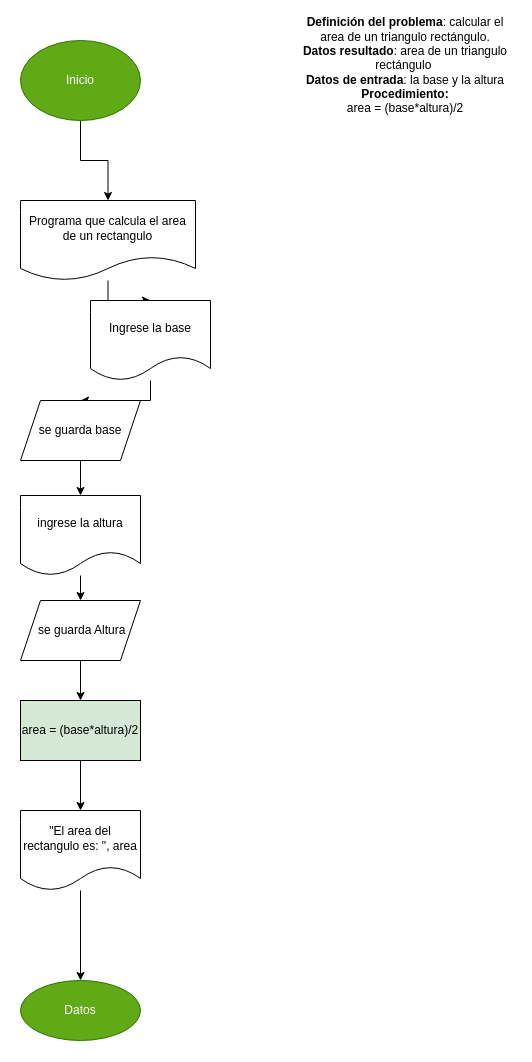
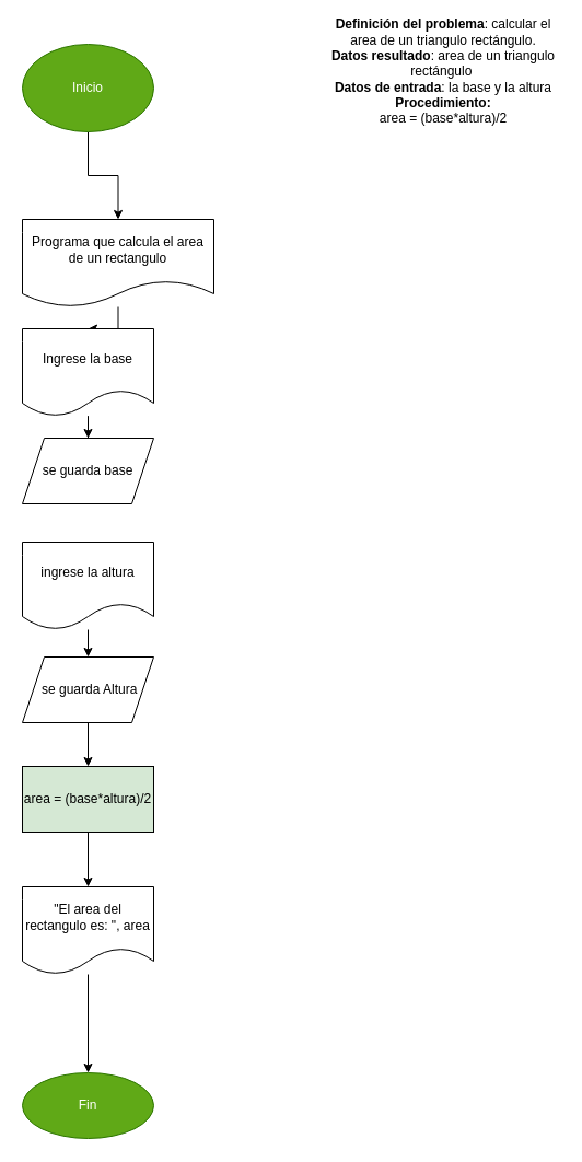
  <mxCell id="0" />
  <mxCell id="1" parent="0" />
  <mxCell id="2" value="&lt;b&gt;Definición del problema&lt;/b&gt;: calcular el area de un triangulo rectángulo.&lt;br&gt;&lt;b&gt;Datos resultado&lt;/b&gt;: area de un triangulo rectángulo&amp;nbsp;&lt;br&gt;&lt;b&gt;Datos de entrada&lt;/b&gt;: la base y la altura&lt;br&gt;&lt;b&gt;Procedimiento: &lt;/b&gt;&lt;br&gt;area = (base*altura)/2" style="text;html=1;strokeColor=none;fillColor=none;align=center;verticalAlign=middle;whiteSpace=wrap;rounded=0;" parent="1" vertex="1"><mxGeometry x="300" y="20" width="210" height="90" as="geometry" /></mxCell>
  <mxCell id="3" value="" style="edgeStyle=orthogonalEdgeStyle;rounded=0;orthogonalLoop=1;jettySize=auto;html=1;" parent="1" source="4" target="6" edge="1"><mxGeometry relative="1" as="geometry" /></mxCell>
  <mxCell id="4" value="Inicio" style="ellipse;whiteSpace=wrap;html=1;fillColor=#60a917;strokeColor=#2D7600;fontColor=#ffffff;" parent="1" vertex="1"><mxGeometry x="20" y="40" width="120" height="80" as="geometry" /></mxCell>
  <mxCell id="5" value="" style="edgeStyle=orthogonalEdgeStyle;rounded=0;orthogonalLoop=1;jettySize=auto;html=1;" parent="1" source="6" target="8" edge="1"><mxGeometry relative="1" as="geometry" /></mxCell>
  <mxCell id="6" value="Programa que calcula el area de un rectangulo" style="shape=document;whiteSpace=wrap;html=1;boundedLbl=1;" parent="1" vertex="1"><mxGeometry x="20" y="200" width="175" height="80" as="geometry" /></mxCell>
  <mxCell id="7" value="" style="edgeStyle=orthogonalEdgeStyle;rounded=0;orthogonalLoop=1;jettySize=auto;html=1;" parent="1" source="8" target="10" edge="1"><mxGeometry relative="1" as="geometry" /></mxCell>
- <mxCell id="8" value="Ingrese la base" style="shape=document;whiteSpace=wrap;html=1;boundedLbl=1;" parent="1" vertex="1"><mxGeometry x="90" y="300" width="120" height="80" as="geometry" /></mxCell>
- <mxCell id="9" value="" style="edgeStyle=orthogonalEdgeStyle;rounded=0;orthogonalLoop=1;jettySize=auto;html=1;" parent="1" source="10" target="12" edge="1"><mxGeometry relative="1" as="geometry" /></mxCell>
+ <mxCell id="8" value="Ingrese la base" style="shape=document;whiteSpace=wrap;html=1;boundedLbl=1;" parent="1" vertex="1"><mxGeometry x="20" y="300" width="120" height="80" as="geometry" /></mxCell>
  <mxCell id="10" value="se guarda base" style="shape=parallelogram;perimeter=parallelogramPerimeter;whiteSpace=wrap;html=1;fixedSize=1;" parent="1" vertex="1"><mxGeometry x="20" y="400" width="120" height="60" as="geometry" /></mxCell>
  <mxCell id="11" value="" style="edgeStyle=orthogonalEdgeStyle;rounded=0;orthogonalLoop=1;jettySize=auto;html=1;" parent="1" source="12" target="14" edge="1"><mxGeometry relative="1" as="geometry" /></mxCell>
  <mxCell id="12" value="ingrese la altura" style="shape=document;whiteSpace=wrap;html=1;boundedLbl=1;" parent="1" vertex="1"><mxGeometry x="20" y="495" width="120" height="80" as="geometry" /></mxCell>
  <mxCell id="13" value="" style="edgeStyle=orthogonalEdgeStyle;rounded=0;orthogonalLoop=1;jettySize=auto;html=1;" parent="1" source="14" target="16" edge="1"><mxGeometry relative="1" as="geometry" /></mxCell>
  <mxCell id="14" value="&amp;nbsp;se guarda Altura" style="shape=parallelogram;perimeter=parallelogramPerimeter;whiteSpace=wrap;html=1;fixedSize=1;" parent="1" vertex="1"><mxGeometry x="20" y="600" width="120" height="60" as="geometry" /></mxCell>
  <mxCell id="15" value="" style="edgeStyle=orthogonalEdgeStyle;rounded=0;orthogonalLoop=1;jettySize=auto;html=1;" parent="1" source="16" target="18" edge="1"><mxGeometry relative="1" as="geometry" /></mxCell>
  <mxCell id="16" value="area = (base*altura)/2" style="whiteSpace=wrap;html=1;fillColor=#d5e8d4;" parent="1" vertex="1"><mxGeometry x="20" y="700" width="120" height="60" as="geometry" /></mxCell>
  <mxCell id="17" value="" style="edgeStyle=orthogonalEdgeStyle;rounded=0;orthogonalLoop=1;jettySize=auto;html=1;" edge="1" parent="1" source="18" target="19"><mxGeometry relative="1" as="geometry" /></mxCell>
  <mxCell id="18" value="&quot;El area del rectangulo es: &quot;, area" style="shape=document;whiteSpace=wrap;html=1;boundedLbl=1;" parent="1" vertex="1"><mxGeometry x="20" y="810" width="120" height="80" as="geometry" /></mxCell>
- <mxCell id="19" value="Datos" style="ellipse;whiteSpace=wrap;html=1;fillColor=#60a917;strokeColor=#2D7600;fontColor=#ffffff;" vertex="1" parent="1"><mxGeometry x="20" y="980" width="120" height="60" as="geometry" /></mxCell>
+ <mxCell id="19" value="Fin" style="ellipse;whiteSpace=wrap;html=1;fillColor=#60a917;strokeColor=#2D7600;fontColor=#ffffff;" vertex="1" parent="1"><mxGeometry x="20" y="980" width="120" height="60" as="geometry" /></mxCell>
